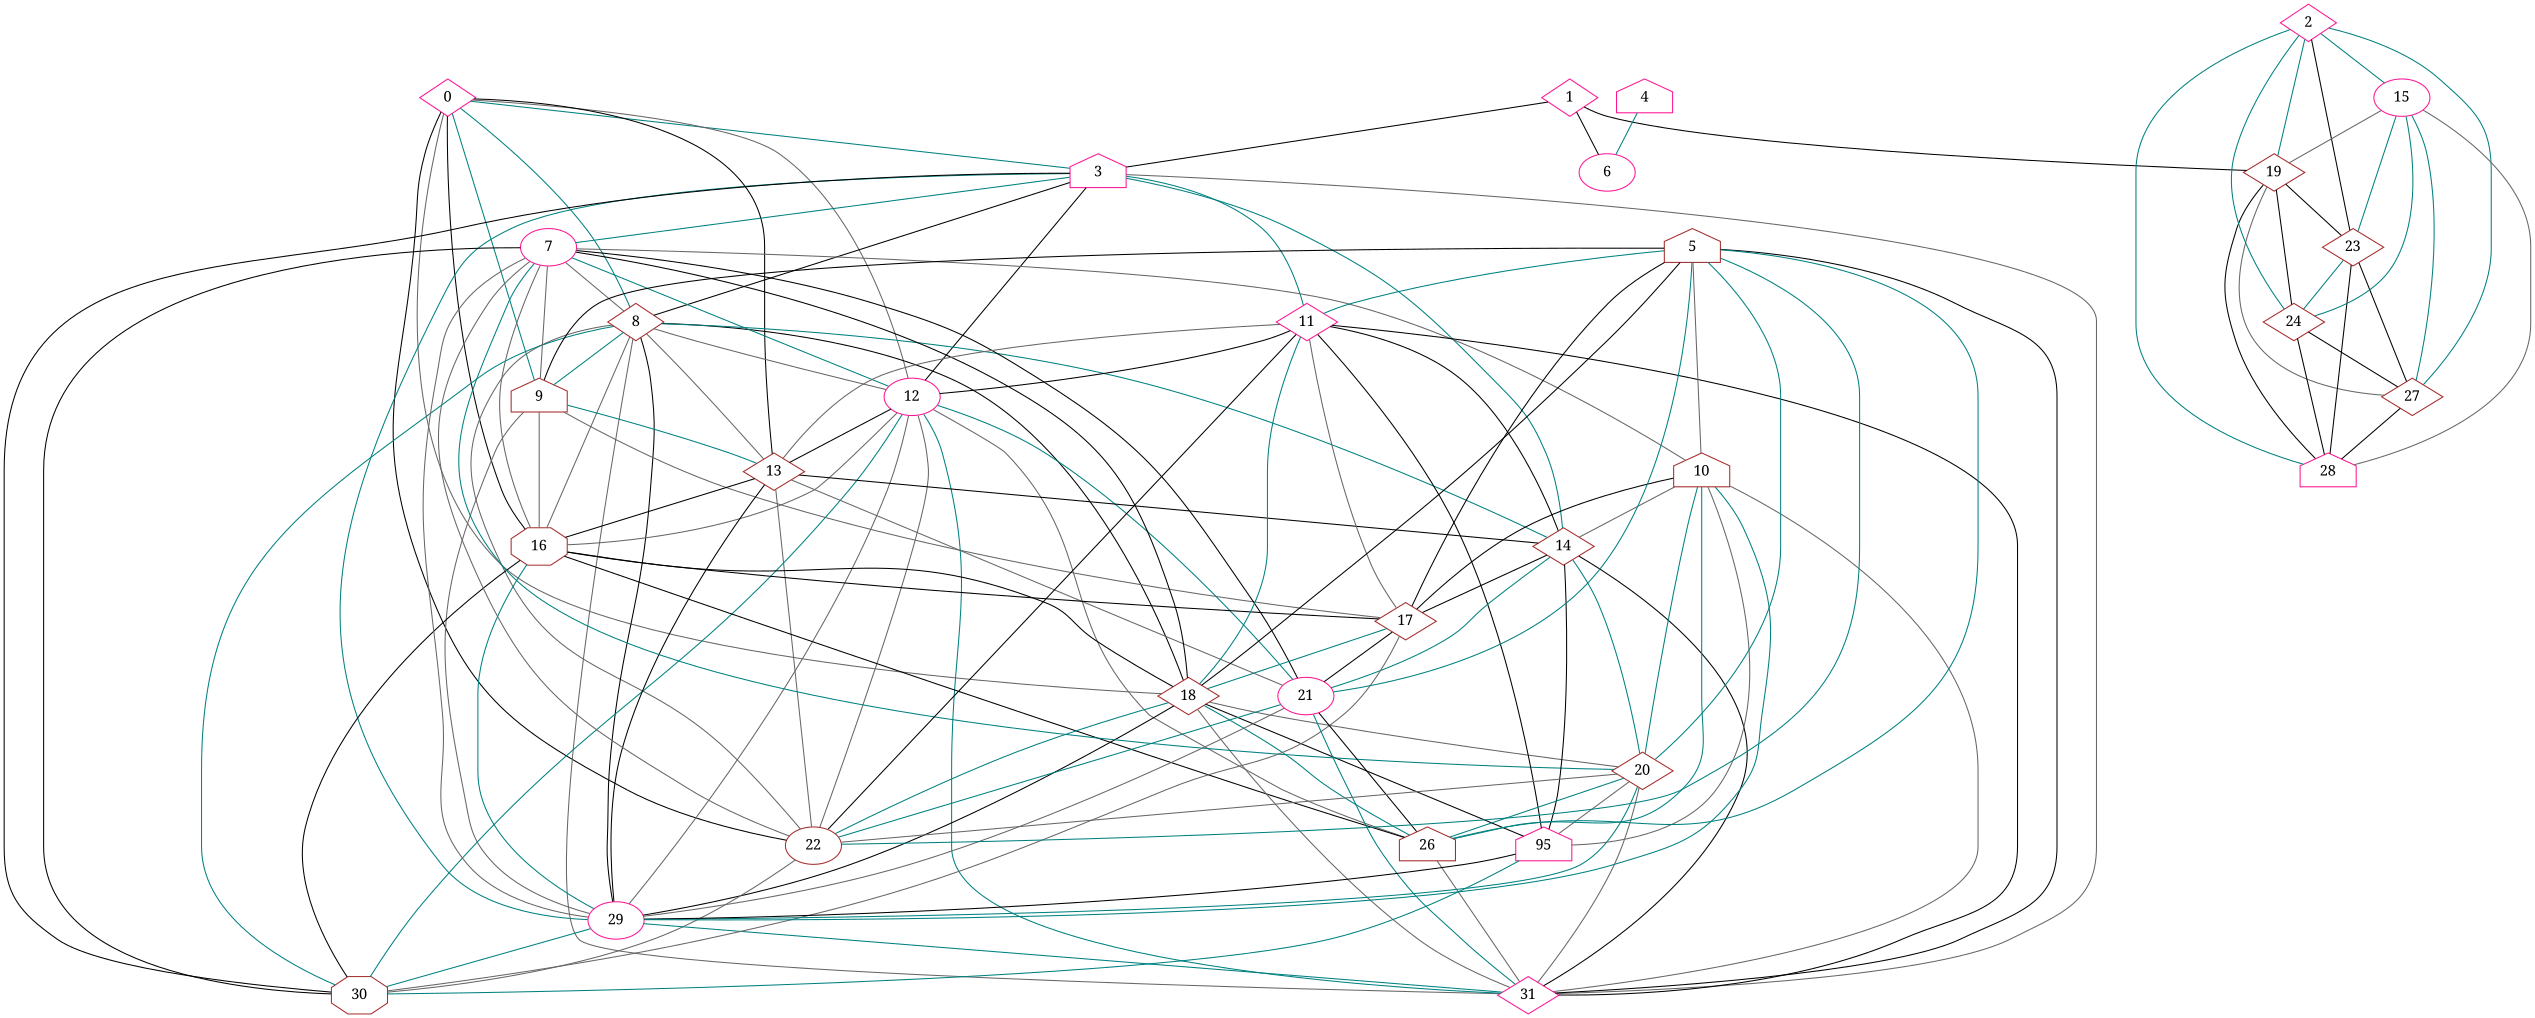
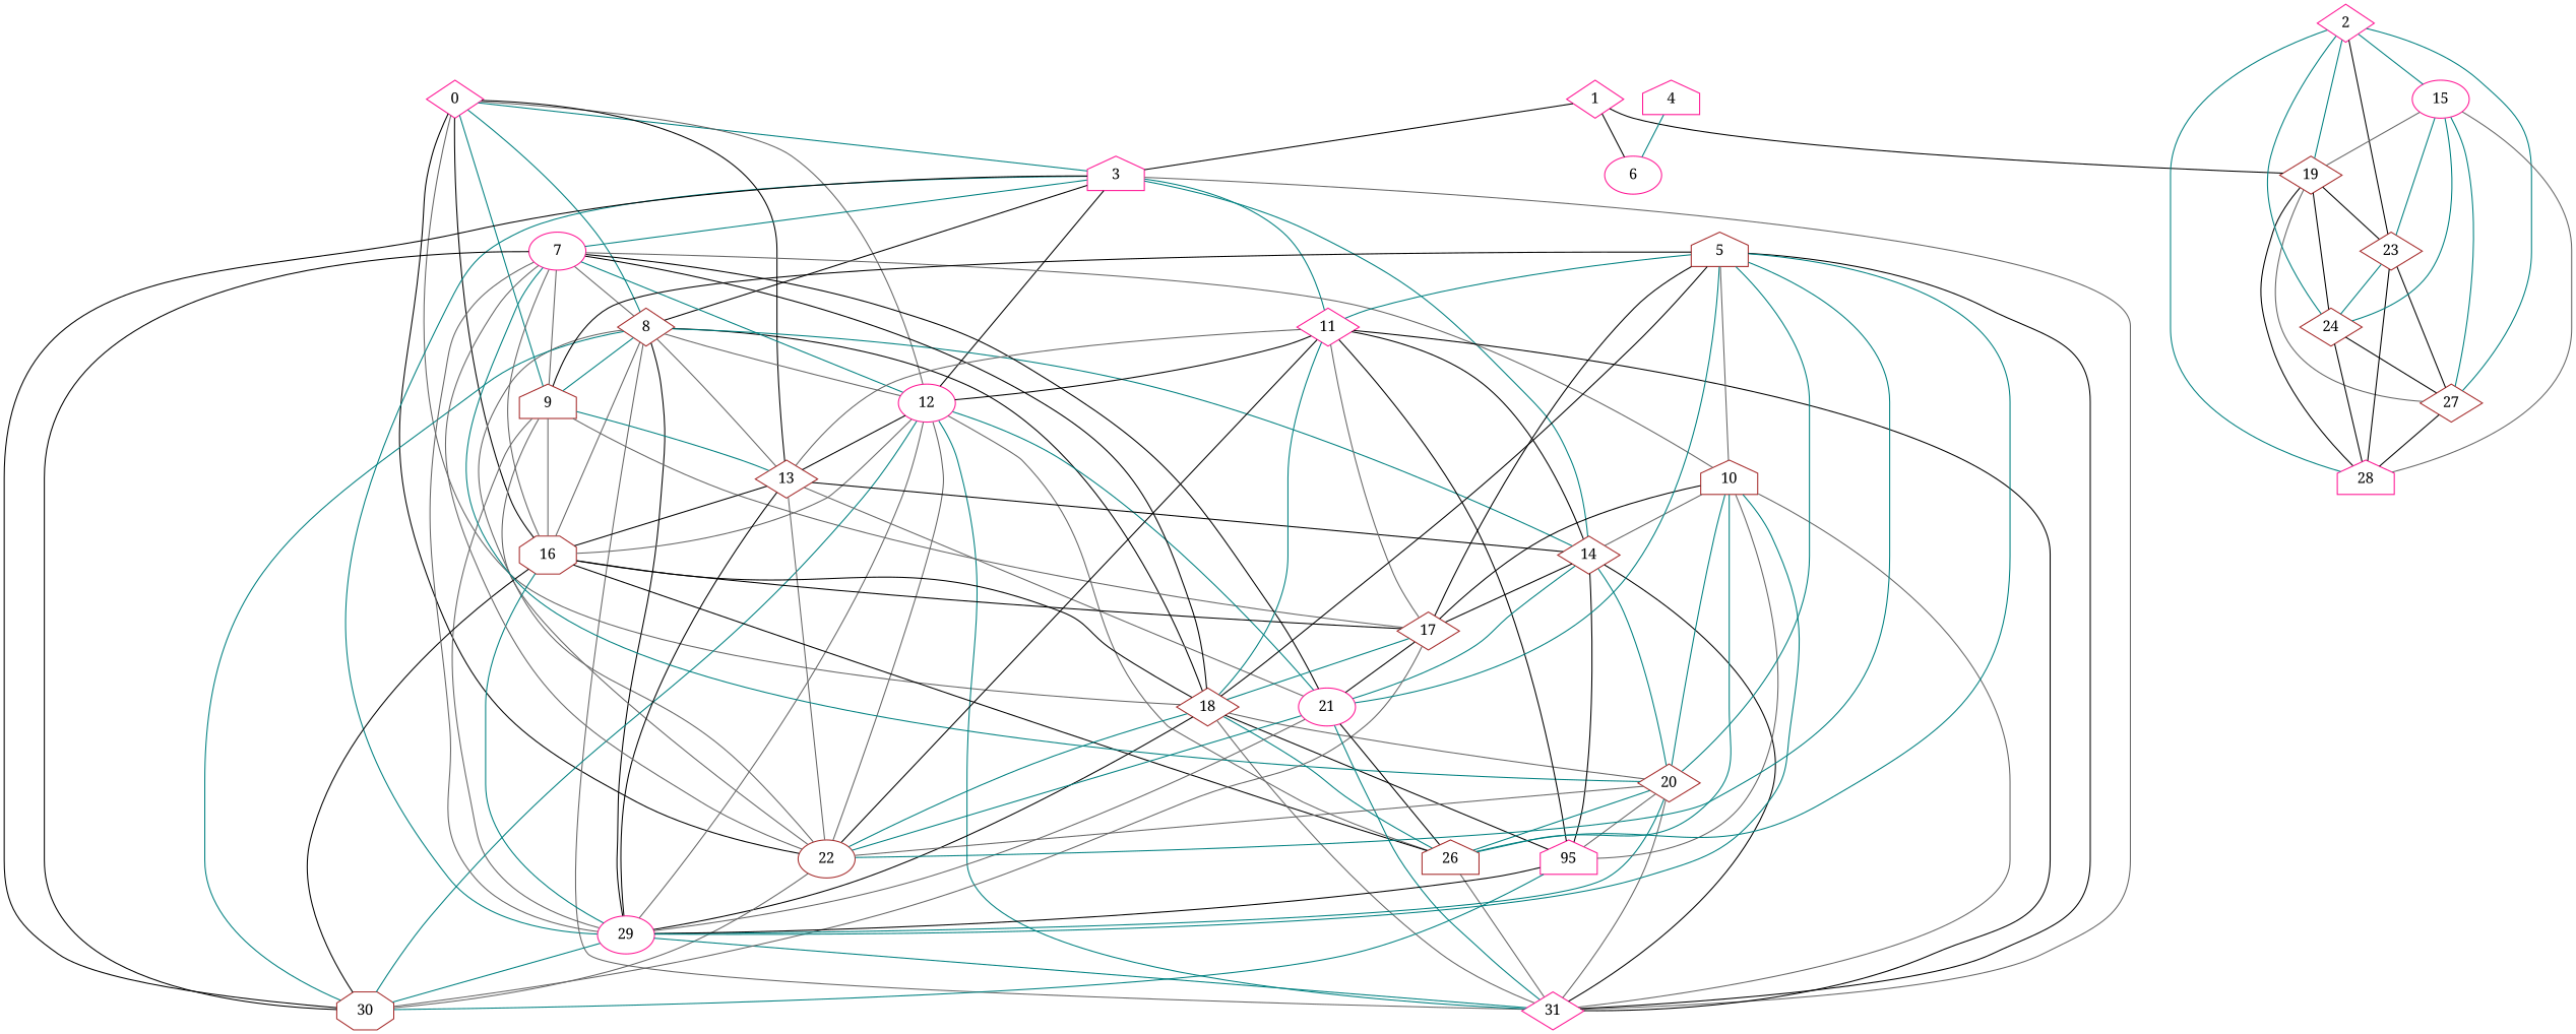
  graph {
    fontname="Noto Serif"
    node [color=brown fontname="Noto Serif" shape=diamond]
    edge [color=black fontname="Noto Serif"]
    0 [color=deeppink]
    3 [color=deeppink shape=house]
    8
    9 [shape=house]
    12 [color=deeppink shape=ellipse]
    13
    16 [shape=octagon]
    18
    22 [shape=ellipse]
    7 [color=deeppink shape=ellipse]
    11 [color=deeppink]
    14
    29 [color=deeppink shape=ellipse]
    30 [shape=octagon]
    31 [color=deeppink]
    17
    21 [color=deeppink shape=ellipse]
    26 [shape=house]
    20
    n20 [color=deeppink label=95 shape=house]
    10 [shape=house]
    1 [color=deeppink]
    6 [color=deeppink shape=ellipse]
    19
    23
    24
    27
    28 [color=deeppink shape=house]
    2 [color=deeppink]
    15 [color=deeppink shape=ellipse]
    4 [color=deeppink shape=house]
    5 [shape=house]
    0 -- 3 [color=teal]
    0 -- 8 [color=teal]
    0 -- 9 [color=teal]
    0 -- 12 [color=gray40]
    0 -- 13
    0 -- 16
    0 -- 18 [color=gray40]
    0 -- 22
    3 -- 8
    3 -- 12
    3 -- 7 [color=teal]
    3 -- 11 [color=teal]
    3 -- 14 [color=teal]
    3 -- 29 [color=teal]
    3 -- 30
    3 -- 31 [color=gray40]
    8 -- 9 [color=teal]
    8 -- 12 [color=gray40]
    8 -- 13 [color=gray40]
    8 -- 16 [color=gray40]
    8 -- 18
    8 -- 22 [color=gray40]
    8 -- 14 [color=teal]
    8 -- 29
    8 -- 30 [color=teal]
    8 -- 31 [color=gray40]
    9 -- 13 [color=teal]
    9 -- 16 [color=gray40]
+   9 -- 22 [color=gray40]
    9 -- 29 [color=gray40]
    9 -- 17 [color=gray40]
    12 -- 13
    12 -- 16 [color=gray40]
    12 -- 22 [color=gray40]
    12 -- 29 [color=gray40]
    12 -- 30 [color=teal]
    12 -- 31 [color=teal]
    12 -- 21 [color=teal]
    12 -- 26 [color=gray40]
    13 -- 16
    13 -- 22 [color=gray40]
    13 -- 14
    13 -- 29
    13 -- 21 [color=gray40]
    16 -- 18
    16 -- 29 [color=teal]
    16 -- 30
    16 -- 17
    16 -- 26
    18 -- 22 [color=teal]
    18 -- 29
    18 -- 31 [color=gray40]
    18 -- 26 [color=teal]
    18 -- 20 [color=gray40]
    18 -- n20
    22 -- 30 [color=gray40]
    7 -- 8 [color=gray40]
    7 -- 9 [color=gray40]
    7 -- 12 [color=teal]
    7 -- 16 [color=gray40]
    7 -- 18
    7 -- 22 [color=gray40]
    7 -- 29 [color=gray40]
    7 -- 30
    7 -- 21
    7 -- 20 [color=teal]
    7 -- 10 [color=gray40]
    11 -- 12
    11 -- 13 [color=gray40]
    11 -- 18 [color=teal]
    11 -- 22
    11 -- 14
    11 -- 31
    11 -- 17 [color=gray40]
    11 -- n20
    14 -- 31
    14 -- 17
    14 -- 21 [color=teal]
    14 -- 20 [color=teal]
    14 -- n20
    29 -- 30 [color=teal]
    29 -- 31 [color=teal]
    17 -- 18 [color=teal]
    17 -- 30 [color=gray40]
    17 -- 21
    21 -- 22 [color=teal]
    21 -- 29 [color=gray40]
    21 -- 31 [color=teal]
    21 -- 26
    26 -- 31 [color=gray40]
    20 -- 22 [color=gray40]
    20 -- 29 [color=teal]
    20 -- 31 [color=gray40]
    20 -- 26 [color=teal]
    20 -- n20 [color=gray40]
    n20 -- 29
    n20 -- 30 [color=teal]
    10 -- 14 [color=gray40]
    10 -- 29 [color=teal]
    10 -- 31 [color=gray40]
    10 -- 17
    10 -- 26 [color=teal]
    10 -- 20 [color=teal]
    10 -- n20 [color=gray40]
    1 -- 3
    1 -- 6
    1 -- 19
    19 -- 23
    19 -- 24
    19 -- 27 [color=gray40]
    19 -- 28
    23 -- 24 [color=teal]
    23 -- 27
    23 -- 28
    24 -- 27
    24 -- 28
    27 -- 28
    2 -- 19 [color=teal]
    2 -- 23
    2 -- 24 [color=teal]
    2 -- 27 [color=teal]
    2 -- 28 [color=teal]
    2 -- 15 [color=teal]
    15 -- 19 [color=gray40]
    15 -- 23 [color=teal]
    15 -- 24 [color=teal]
    15 -- 27 [color=teal]
    15 -- 28 [color=gray40]
    4 -- 6 [color=teal]
    5 -- 9
    5 -- 18
    5 -- 22 [color=teal]
    5 -- 11 [color=teal]
    5 -- 31
    5 -- 17
    5 -- 21 [color=teal]
    5 -- 26 [color=teal]
    5 -- 20 [color=teal]
    5 -- 10 [color=gray40]
  }
